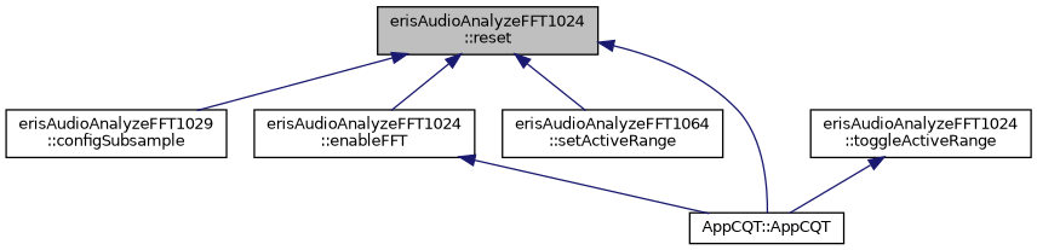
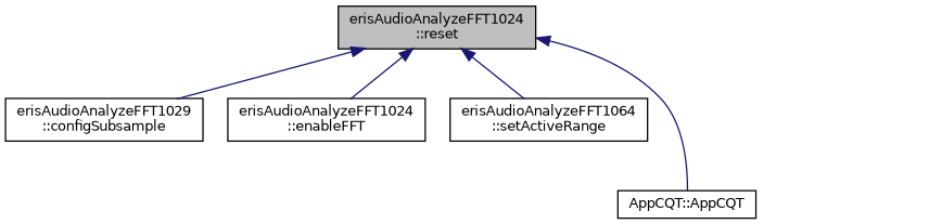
  digraph {
    rankdir=TB
    node [color=black fillcolor=white fontname=Helvetica fontsize=10 shape=record style=filled]
    edge [color=midnightblue dir=back fontname=Helvetica fontsize=10 labelfontname=Helvetica labelfontsize=10 style=solid]
    n1 [fillcolor=grey75 fontcolor=black height=0.2 label="erisAudioAnalyzeFFT1024\l::reset" width=0.4]
    n2 [height=0.2 label="erisAudioAnalyzeFFT1029\l::configSubsample" width=0.4]
    n3 [height=0.2 label="erisAudioAnalyzeFFT1024\l::enableFFT" width=0.4]
    n4 [height=0.2 label="erisAudioAnalyzeFFT1064\l::setActiveRange" width=0.4]
    n5 [height=0.2 label="AppCQT::AppCQT" width=0.4]
-   n6 [height=0.2 label="erisAudioAnalyzeFFT1024\l::toggleActiveRange" width=0.4]
    n1 -> n2
    n1 -> n3
    n1 -> n4
    n1 -> n5
-   n3 -> n5
-   n6 -> n5
  }
